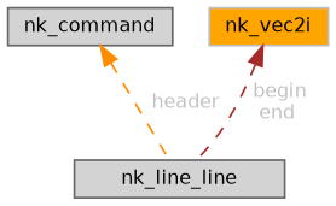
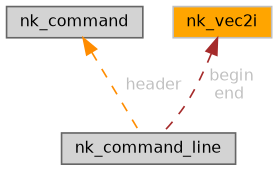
  digraph {
    node [color=gray40 fillcolor=lightgrey fontname=Helvetica fontsize=10 shape=box style=filled]
    edge [dir=back fontcolor=grey fontname=Helvetica fontsize=10 labelfontname=Helvetica labelfontsize=10 style=dashed]
-   n1 [fontcolor=black height=0.2 label=nk_line_line width=0.4]
+   n1 [fontcolor=black height=0.2 label=nk_command_line width=0.4]
    n2 [height=0.2 label=nk_command width=0.4]
    n3 [color=grey75 fillcolor=orange height=0.2 label=nk_vec2i width=0.4]
    n2 -> n1 [color=darkorange label=" header"]
    n3 -> n1 [color=brown label=" begin\nend"]
  }
